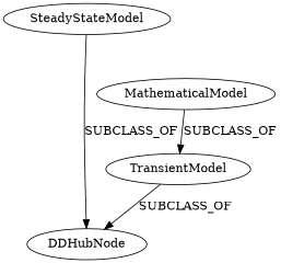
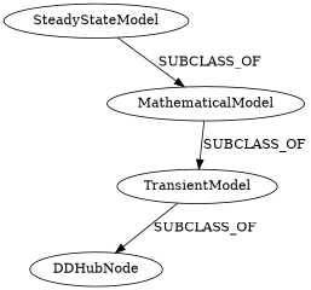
  strict digraph {
    SteadyStateModel
    DDHubNode
    TransientModel
    MathematicalModel
-   SteadyStateModel -> DDHubNode [label=SUBCLASS_OF]
+   SteadyStateModel -> MathematicalModel [label=SUBCLASS_OF]
    TransientModel -> DDHubNode [label=SUBCLASS_OF]
    MathematicalModel -> TransientModel [label=SUBCLASS_OF]
  }
